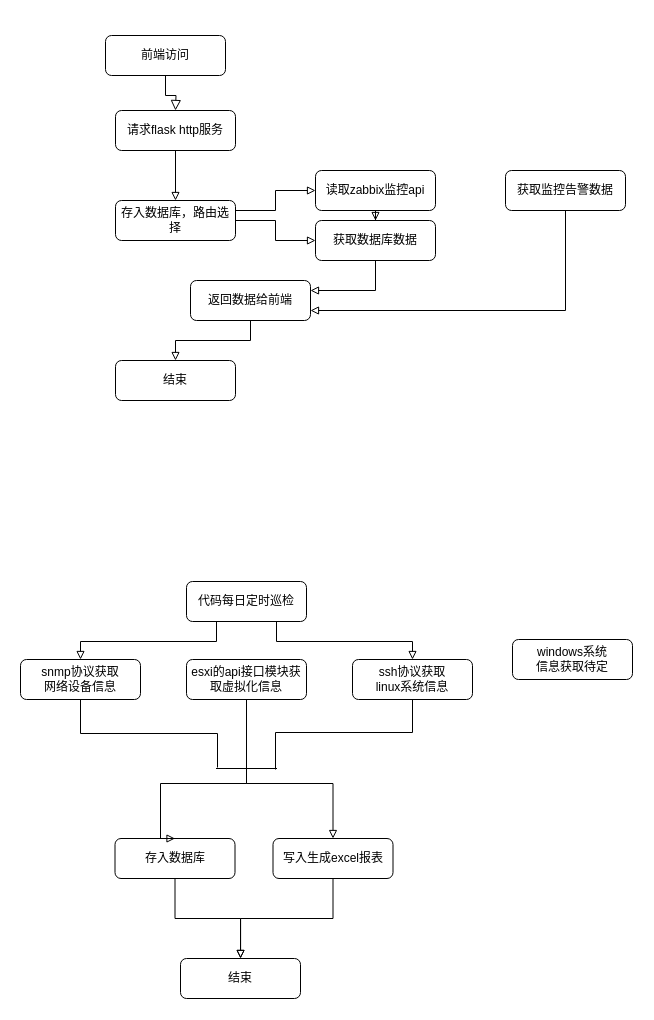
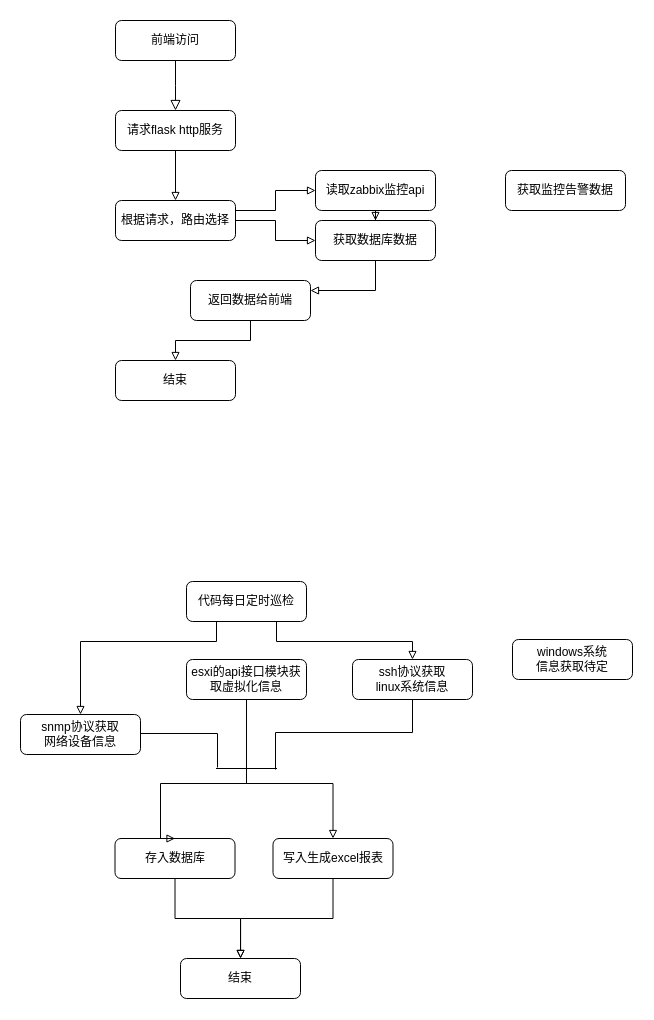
  <mxCell id="0" />
  <mxCell id="1" parent="0" />
  <mxCell id="2" value="" style="rounded=0;html=1;jettySize=auto;orthogonalLoop=1;fontSize=11;endArrow=block;endFill=0;endSize=8;strokeWidth=1;shadow=0;labelBackgroundColor=none;edgeStyle=orthogonalEdgeStyle;" parent="1" source="3" edge="1"><mxGeometry relative="1" as="geometry"><mxPoint x="175" y="110" as="targetPoint" /></mxGeometry></mxCell>
- <mxCell id="3" value="前端访问" style="rounded=1;whiteSpace=wrap;html=1;fontSize=12;glass=0;strokeWidth=1;shadow=0;" parent="1" vertex="1"><mxGeometry x="105" y="35" width="120" height="40" as="geometry" /></mxCell>
+ <mxCell id="3" value="前端访问" style="rounded=1;whiteSpace=wrap;html=1;fontSize=12;glass=0;strokeWidth=1;shadow=0;" parent="1" vertex="1"><mxGeometry x="115" y="20" width="120" height="40" as="geometry" /></mxCell>
  <mxCell id="4" value="结束" style="rounded=1;whiteSpace=wrap;html=1;fontSize=12;glass=0;strokeWidth=1;shadow=0;" parent="1" vertex="1"><mxGeometry x="115" y="360" width="120" height="40" as="geometry" /></mxCell>
  <mxCell id="5" value="" style="edgeStyle=orthogonalEdgeStyle;rounded=0;orthogonalLoop=1;jettySize=auto;html=1;endArrow=block;endFill=0;" edge="1" parent="1" source="6" target="9"><mxGeometry relative="1" as="geometry" /></mxCell>
  <mxCell id="6" value="请求flask http服务" style="rounded=1;whiteSpace=wrap;html=1;fontSize=12;glass=0;strokeWidth=1;shadow=0;" vertex="1" parent="1"><mxGeometry x="115" y="110" width="120" height="40" as="geometry" /></mxCell>
  <mxCell id="7" value="" style="edgeStyle=orthogonalEdgeStyle;rounded=0;orthogonalLoop=1;jettySize=auto;html=1;endArrow=block;endFill=0;entryX=0;entryY=0.5;entryDx=0;entryDy=0;exitX=1;exitY=0.25;exitDx=0;exitDy=0;" edge="1" parent="1" source="9" target="11"><mxGeometry relative="1" as="geometry" /></mxCell>
  <mxCell id="8" value="" style="edgeStyle=orthogonalEdgeStyle;rounded=0;orthogonalLoop=1;jettySize=auto;html=1;endArrow=block;endFill=0;" edge="1" parent="1" source="9" target="13"><mxGeometry relative="1" as="geometry" /></mxCell>
- <mxCell id="9" value="存入数据库，路由选择" style="rounded=1;whiteSpace=wrap;html=1;fontSize=12;glass=0;strokeWidth=1;shadow=0;" vertex="1" parent="1"><mxGeometry x="115" y="200" width="120" height="40" as="geometry" /></mxCell>
+ <mxCell id="9" value="根据请求，路由选择" style="rounded=1;whiteSpace=wrap;html=1;fontSize=12;glass=0;strokeWidth=1;shadow=0;" vertex="1" parent="1"><mxGeometry x="115" y="200" width="120" height="40" as="geometry" /></mxCell>
  <mxCell id="10" value="" style="edgeStyle=orthogonalEdgeStyle;rounded=0;orthogonalLoop=1;jettySize=auto;html=1;endArrow=block;endFill=0;" edge="1" parent="1" source="11" target="13"><mxGeometry relative="1" as="geometry" /></mxCell>
  <mxCell id="11" value="读取zabbix监控api" style="rounded=1;whiteSpace=wrap;html=1;fontSize=12;glass=0;strokeWidth=1;shadow=0;" vertex="1" parent="1"><mxGeometry x="315" y="170" width="120" height="40" as="geometry" /></mxCell>
  <mxCell id="12" style="edgeStyle=orthogonalEdgeStyle;rounded=0;orthogonalLoop=1;jettySize=auto;html=1;entryX=1;entryY=0.25;entryDx=0;entryDy=0;endArrow=block;endFill=0;" edge="1" parent="1" source="13" target="15"><mxGeometry relative="1" as="geometry"><Array as="points"><mxPoint x="375" y="290" /></Array></mxGeometry></mxCell>
  <mxCell id="13" value="获取数据库数据" style="rounded=1;whiteSpace=wrap;html=1;fontSize=12;glass=0;strokeWidth=1;shadow=0;" vertex="1" parent="1"><mxGeometry x="315" y="220" width="120" height="40" as="geometry" /></mxCell>
  <mxCell id="14" value="" style="edgeStyle=orthogonalEdgeStyle;rounded=0;orthogonalLoop=1;jettySize=auto;html=1;endArrow=block;endFill=0;" edge="1" parent="1" source="15" target="4"><mxGeometry relative="1" as="geometry" /></mxCell>
  <mxCell id="15" value="返回数据给前端" style="rounded=1;whiteSpace=wrap;html=1;fontSize=12;glass=0;strokeWidth=1;shadow=0;" vertex="1" parent="1"><mxGeometry x="190" y="280" width="120" height="40" as="geometry" /></mxCell>
- <mxCell id="16" style="edgeStyle=orthogonalEdgeStyle;rounded=0;orthogonalLoop=1;jettySize=auto;html=1;entryX=1;entryY=0.75;entryDx=0;entryDy=0;endArrow=block;endFill=0;" edge="1" parent="1" source="17" target="15"><mxGeometry relative="1" as="geometry"><Array as="points"><mxPoint x="565" y="310" /></Array></mxGeometry></mxCell>
  <mxCell id="17" value="获取监控告警数据" style="rounded=1;whiteSpace=wrap;html=1;fontSize=12;glass=0;strokeWidth=1;shadow=0;" vertex="1" parent="1"><mxGeometry x="505" y="170" width="120" height="40" as="geometry" /></mxCell>
  <mxCell id="18" style="edgeStyle=orthogonalEdgeStyle;rounded=0;orthogonalLoop=1;jettySize=auto;html=1;entryX=0.5;entryY=0;entryDx=0;entryDy=0;endArrow=block;endFill=0;exitX=0.25;exitY=1;exitDx=0;exitDy=0;" edge="1" parent="1" source="20" target="25"><mxGeometry relative="1" as="geometry"><Array as="points"><mxPoint x="216" y="641" /><mxPoint x="80" y="641" /></Array></mxGeometry></mxCell>
  <mxCell id="19" style="edgeStyle=orthogonalEdgeStyle;rounded=0;orthogonalLoop=1;jettySize=auto;html=1;entryX=0.5;entryY=0;entryDx=0;entryDy=0;endArrow=block;endFill=0;exitX=0.75;exitY=1;exitDx=0;exitDy=0;" edge="1" parent="1" source="20" target="27"><mxGeometry relative="1" as="geometry"><Array as="points"><mxPoint x="276" y="641" /><mxPoint x="412" y="641" /></Array></mxGeometry></mxCell>
  <mxCell id="20" value="代码每日定时巡检" style="rounded=1;whiteSpace=wrap;html=1;fontSize=12;glass=0;strokeWidth=1;shadow=0;" vertex="1" parent="1"><mxGeometry x="186" y="581" width="120" height="40" as="geometry" /></mxCell>
  <mxCell id="21" style="edgeStyle=orthogonalEdgeStyle;rounded=0;orthogonalLoop=1;jettySize=auto;html=1;endArrow=none;endFill=0;" edge="1" parent="1" source="22"><mxGeometry relative="1" as="geometry"><mxPoint x="246" y="768" as="targetPoint" /></mxGeometry></mxCell>
  <mxCell id="22" value="esxi的api接口模块获取虚拟化信息" style="rounded=1;whiteSpace=wrap;html=1;fontSize=12;glass=0;strokeWidth=1;shadow=0;" vertex="1" parent="1"><mxGeometry x="186" y="659" width="120" height="40" as="geometry" /></mxCell>
  <mxCell id="23" value="结束" style="rounded=1;whiteSpace=wrap;html=1;fontSize=12;glass=0;strokeWidth=1;shadow=0;" vertex="1" parent="1"><mxGeometry x="180" y="958" width="120" height="40" as="geometry" /></mxCell>
  <mxCell id="24" style="edgeStyle=orthogonalEdgeStyle;rounded=0;orthogonalLoop=1;jettySize=auto;html=1;endArrow=none;endFill=0;" edge="1" parent="1" source="25"><mxGeometry relative="1" as="geometry"><mxPoint x="217" y="767" as="targetPoint" /><Array as="points"><mxPoint x="80" y="733" /><mxPoint x="217" y="733" /></Array></mxGeometry></mxCell>
- <mxCell id="25" value="snmp协议获取&lt;br&gt;网络设备信息" style="rounded=1;whiteSpace=wrap;html=1;fontSize=12;glass=0;strokeWidth=1;shadow=0;" vertex="1" parent="1"><mxGeometry x="20" y="659" width="120" height="40" as="geometry" /></mxCell>
+ <mxCell id="25" value="snmp协议获取&lt;br&gt;网络设备信息" style="rounded=1;whiteSpace=wrap;html=1;fontSize=12;glass=0;strokeWidth=1;shadow=0;" vertex="1" parent="1"><mxGeometry x="20" y="714" width="120" height="40" as="geometry" /></mxCell>
  <mxCell id="26" style="edgeStyle=orthogonalEdgeStyle;rounded=0;orthogonalLoop=1;jettySize=auto;html=1;endArrow=none;endFill=0;" edge="1" parent="1" source="27"><mxGeometry relative="1" as="geometry"><mxPoint x="275" y="769" as="targetPoint" /><Array as="points"><mxPoint x="412" y="732" /><mxPoint x="275" y="732" /></Array></mxGeometry></mxCell>
  <mxCell id="27" value="ssh协议获取&lt;br&gt;linux系统信息" style="rounded=1;whiteSpace=wrap;html=1;fontSize=12;glass=0;strokeWidth=1;shadow=0;" vertex="1" parent="1"><mxGeometry x="352" y="659" width="120" height="40" as="geometry" /></mxCell>
  <mxCell id="28" value="windows系统&lt;br&gt;信息获取待定" style="rounded=1;whiteSpace=wrap;html=1;fontSize=12;glass=0;strokeWidth=1;shadow=0;" vertex="1" parent="1"><mxGeometry x="512" y="639" width="120" height="40" as="geometry" /></mxCell>
  <mxCell id="29" style="edgeStyle=orthogonalEdgeStyle;rounded=0;orthogonalLoop=1;jettySize=auto;html=1;entryX=0.5;entryY=0;entryDx=0;entryDy=0;endArrow=block;endFill=0;" edge="1" parent="1" source="30" target="23"><mxGeometry relative="1" as="geometry" /></mxCell>
  <mxCell id="30" value="存入数据库" style="rounded=1;whiteSpace=wrap;html=1;fontSize=12;glass=0;strokeWidth=1;shadow=0;" vertex="1" parent="1"><mxGeometry x="114.5" y="838" width="120" height="40" as="geometry" /></mxCell>
  <mxCell id="31" style="edgeStyle=orthogonalEdgeStyle;rounded=0;orthogonalLoop=1;jettySize=auto;html=1;endArrow=block;endFill=0;" edge="1" parent="1" source="32"><mxGeometry relative="1" as="geometry"><mxPoint x="240.103" y="957.931" as="targetPoint" /><Array as="points"><mxPoint x="333" y="918" /><mxPoint x="240" y="918" /></Array></mxGeometry></mxCell>
  <mxCell id="32" value="写入生成excel报表" style="rounded=1;whiteSpace=wrap;html=1;fontSize=12;glass=0;strokeWidth=1;shadow=0;" vertex="1" parent="1"><mxGeometry x="272.5" y="838" width="120" height="40" as="geometry" /></mxCell>
  <mxCell id="33" value="" style="endArrow=none;html=1;rounded=0;" edge="1" parent="1"><mxGeometry width="50" height="50" relative="1" as="geometry"><mxPoint x="215.5" y="768" as="sourcePoint" /><mxPoint x="276.5" y="768" as="targetPoint" /></mxGeometry></mxCell>
  <mxCell id="34" style="edgeStyle=orthogonalEdgeStyle;rounded=0;orthogonalLoop=1;jettySize=auto;html=1;endArrow=block;endFill=0;entryX=0.5;entryY=0;entryDx=0;entryDy=0;" edge="1" parent="1" target="30"><mxGeometry relative="1" as="geometry"><mxPoint x="153" y="817" as="targetPoint" /><mxPoint x="246" y="769" as="sourcePoint" /><Array as="points"><mxPoint x="246" y="783" /><mxPoint x="160" y="783" /></Array></mxGeometry></mxCell>
  <mxCell id="35" style="edgeStyle=orthogonalEdgeStyle;rounded=0;orthogonalLoop=1;jettySize=auto;html=1;endArrow=block;endFill=0;entryX=0.5;entryY=0;entryDx=0;entryDy=0;" edge="1" parent="1" target="32"><mxGeometry relative="1" as="geometry"><mxPoint x="169.5" y="848" as="targetPoint" /><mxPoint x="246" y="768" as="sourcePoint" /><Array as="points"><mxPoint x="246" y="783" /><mxPoint x="333" y="783" /></Array></mxGeometry></mxCell>
